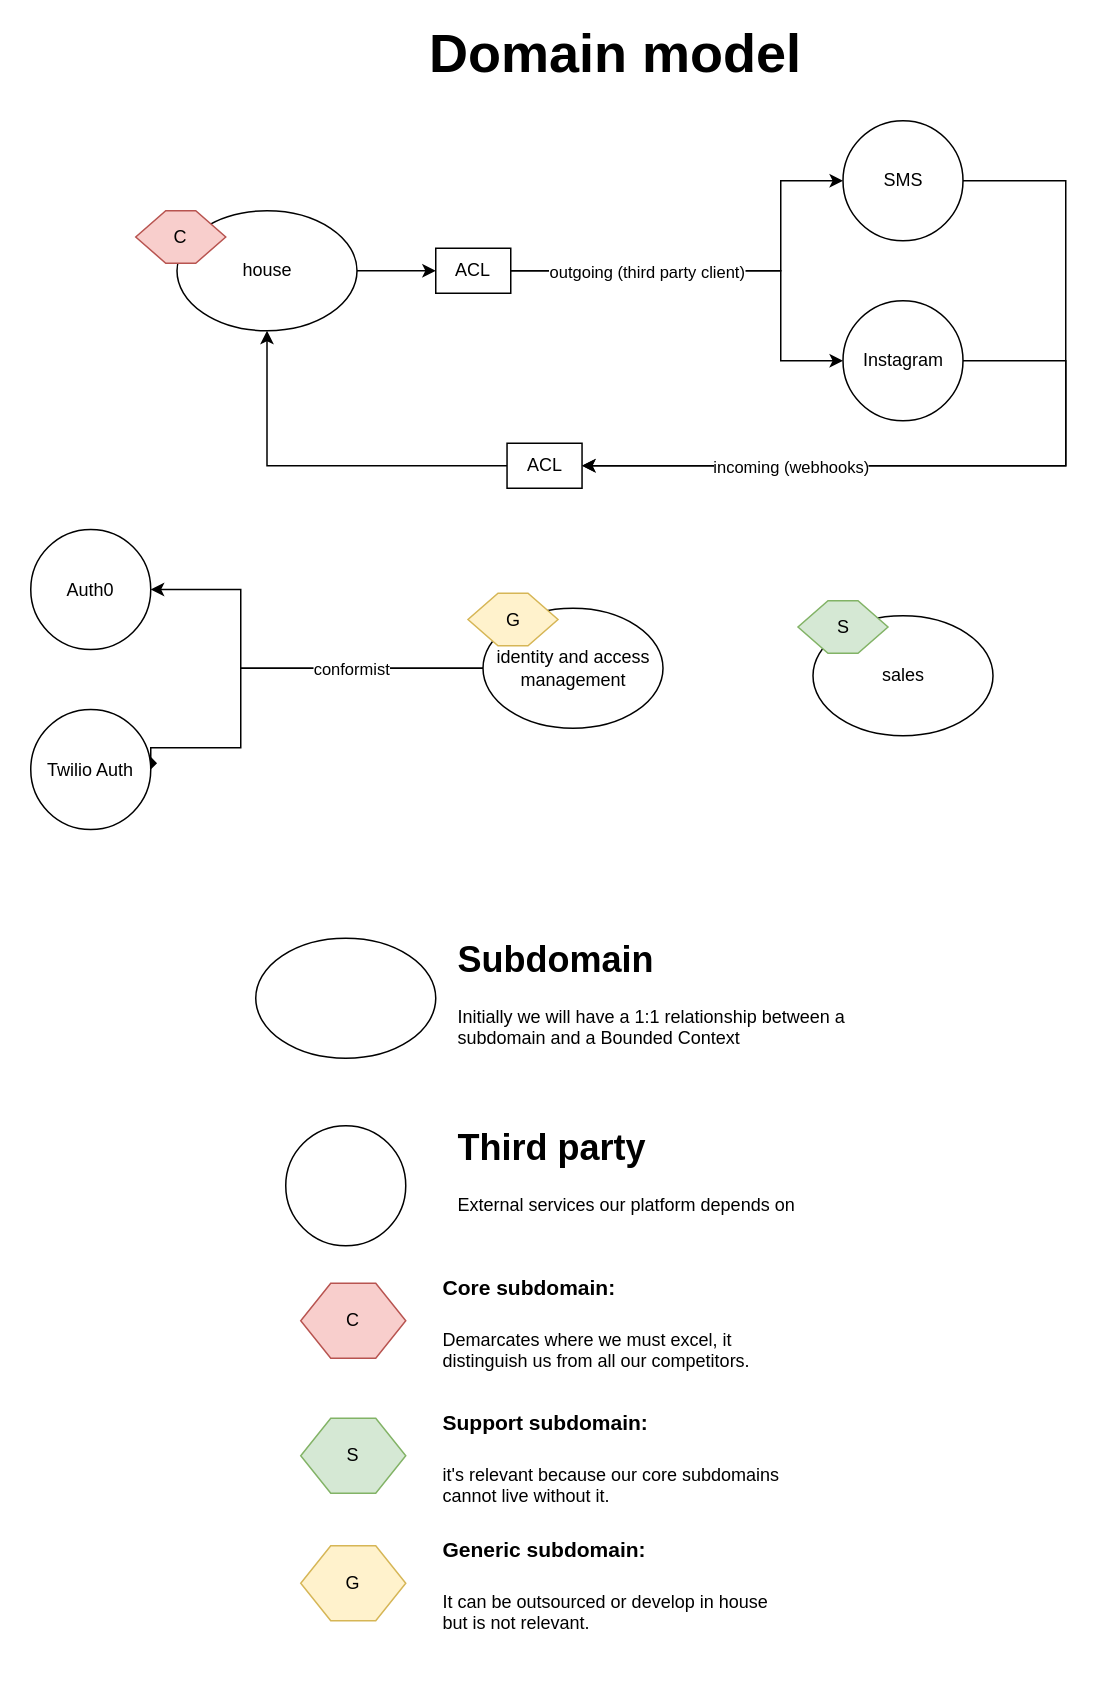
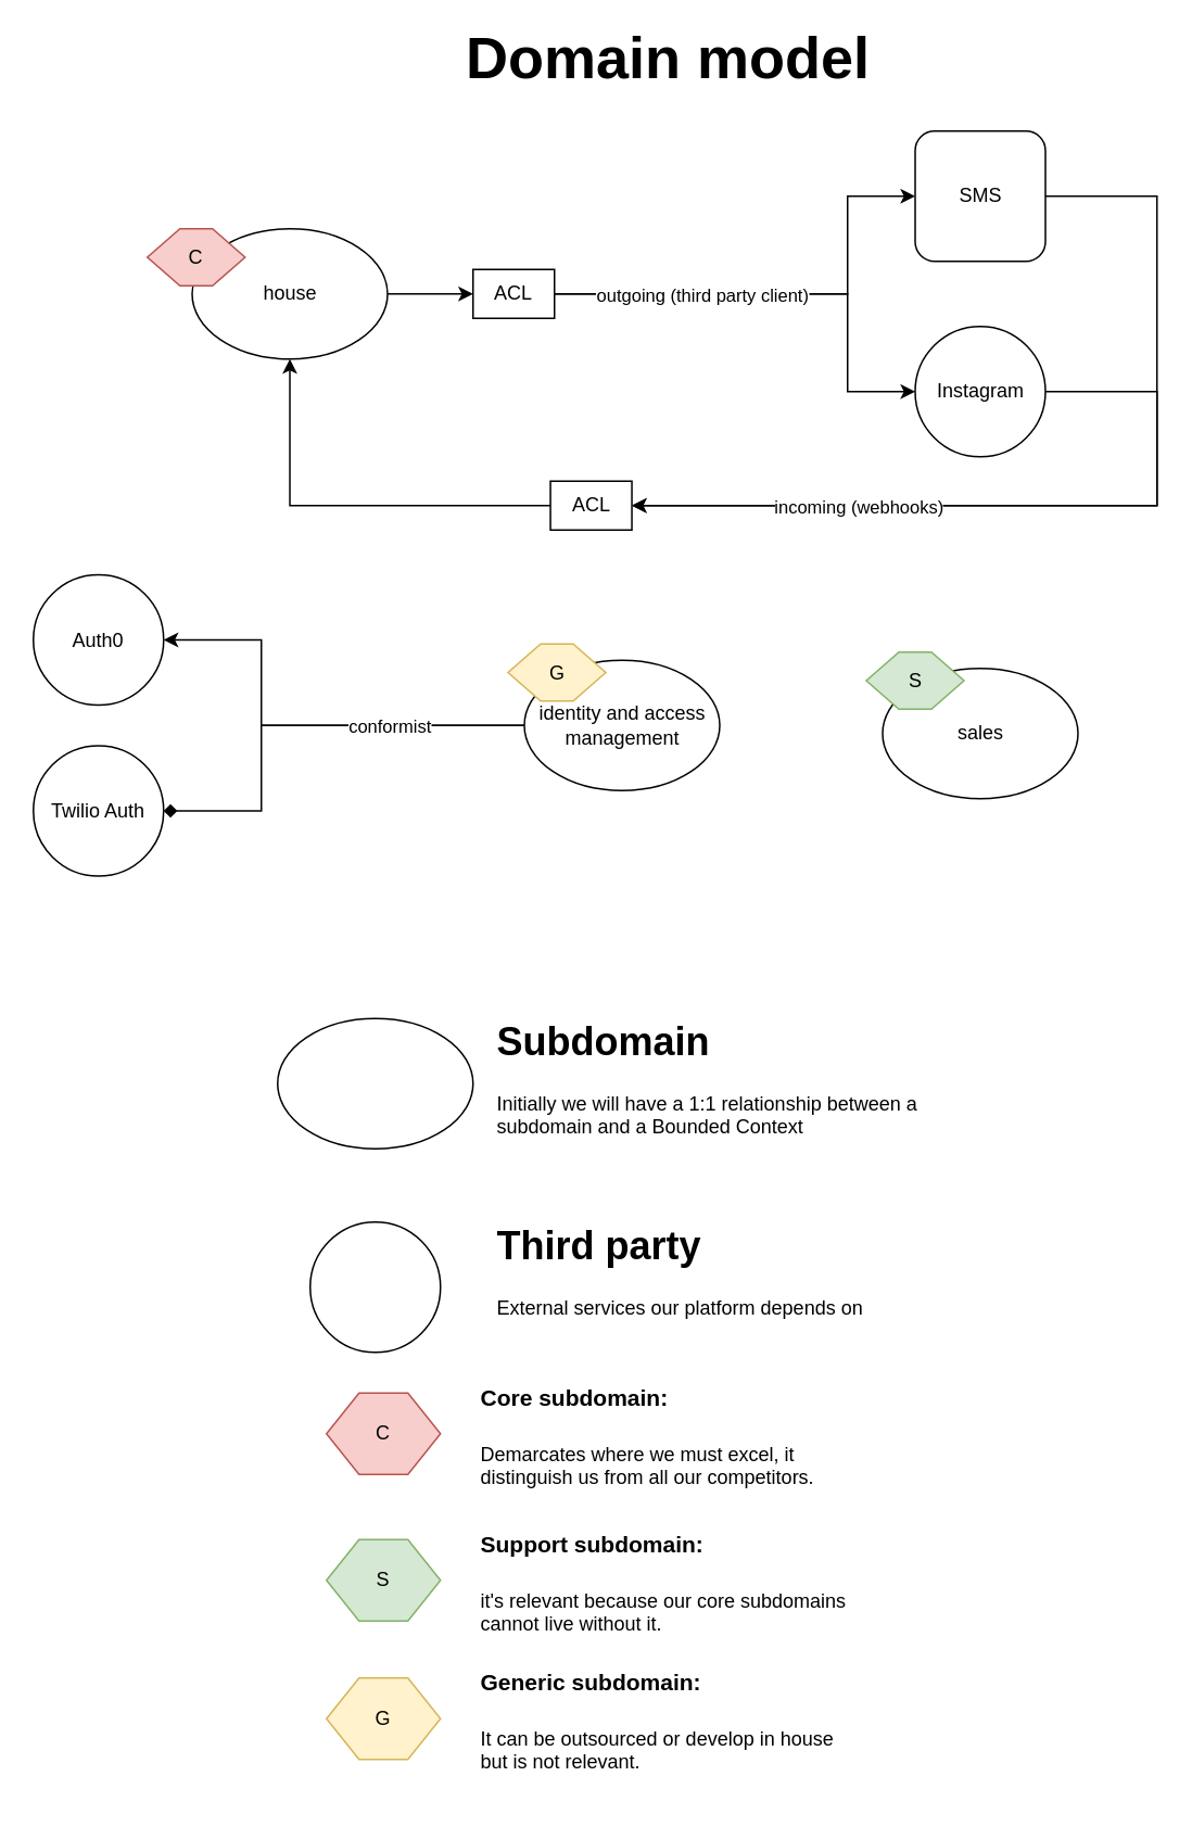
  <mxCell id="0" />
  <mxCell id="1" parent="0" />
  <mxCell id="2" value="" style="ellipse;whiteSpace=wrap;html=1;" parent="1" vertex="1"><mxGeometry x="170" y="625" width="120" height="80" as="geometry" /></mxCell>
  <mxCell id="3" value="&lt;h1&gt;Subdomain&lt;/h1&gt;&lt;p&gt;&lt;span data-lucid-type=&quot;application/vnd.lucid.text&quot; data-lucid-content=&quot;{&amp;#34;t&amp;#34;:&amp;#34;Initially we will have a 1:1 relationship between a subdomain and a Bounded Context&amp;#34;,&amp;#34;m&amp;#34;:[{&amp;#34;s&amp;#34;:0,&amp;#34;n&amp;#34;:&amp;#34;a&amp;#34;,&amp;#34;v&amp;#34;:&amp;#34;left&amp;#34;},{&amp;#34;s&amp;#34;:0,&amp;#34;n&amp;#34;:&amp;#34;c&amp;#34;,&amp;#34;v&amp;#34;:&amp;#34;000000ff&amp;#34;,&amp;#34;e&amp;#34;:83},{&amp;#34;s&amp;#34;:0,&amp;#34;n&amp;#34;:&amp;#34;f&amp;#34;,&amp;#34;v&amp;#34;:&amp;#34;Noto Sans&amp;#34;,&amp;#34;e&amp;#34;:83},{&amp;#34;s&amp;#34;:0,&amp;#34;n&amp;#34;:&amp;#34;fc&amp;#34;,&amp;#34;v&amp;#34;:&amp;#34;Regular&amp;#34;,&amp;#34;e&amp;#34;:83},{&amp;#34;s&amp;#34;:0,&amp;#34;n&amp;#34;:&amp;#34;fid&amp;#34;,&amp;#34;v&amp;#34;:123120,&amp;#34;e&amp;#34;:83}]}&quot;&gt;Initially we will have a 1:1 relationship between a subdomain and a Bounded Context&lt;/span&gt;&lt;br&gt;&lt;/p&gt;" style="text;html=1;strokeColor=none;fillColor=none;spacing=5;spacingTop=-20;whiteSpace=wrap;overflow=hidden;rounded=0;" parent="1" vertex="1"><mxGeometry x="300" y="620" width="320" height="90" as="geometry" /></mxCell>
  <mxCell id="4" value="" style="ellipse;whiteSpace=wrap;html=1;aspect=fixed;" parent="1" vertex="1"><mxGeometry x="190" y="750" width="80" height="80" as="geometry" /></mxCell>
  <mxCell id="5" value="&lt;h1&gt;&lt;span&gt;Third party&lt;/span&gt;&lt;br&gt;&lt;/h1&gt;&lt;div&gt;External services our platform depends on&lt;/div&gt;" style="text;html=1;strokeColor=none;fillColor=none;spacing=5;spacingTop=-20;whiteSpace=wrap;overflow=hidden;rounded=0;" parent="1" vertex="1"><mxGeometry x="300" y="745" width="320" height="90" as="geometry" /></mxCell>
  <mxCell id="6" value="C" style="shape=hexagon;perimeter=hexagonPerimeter2;whiteSpace=wrap;html=1;fixedSize=1;fillColor=#f8cecc;strokeColor=#b85450;" parent="1" vertex="1"><mxGeometry x="200" y="855" width="70" height="50" as="geometry" /></mxCell>
  <mxCell id="7" value="&lt;h1&gt;&lt;font style=&quot;font-size: 14px&quot;&gt;Core subdomain:&lt;/font&gt;&lt;/h1&gt;&lt;span data-lucid-type=&quot;application/vnd.lucid.text&quot; data-lucid-content=&quot;{&amp;#34;t&amp;#34;:&amp;#34;demarcates where we must excel, it distinguish us from all our competitors.&amp;#34;,&amp;#34;m&amp;#34;:[{&amp;#34;s&amp;#34;:0,&amp;#34;n&amp;#34;:&amp;#34;a&amp;#34;,&amp;#34;v&amp;#34;:&amp;#34;left&amp;#34;},{&amp;#34;s&amp;#34;:0,&amp;#34;n&amp;#34;:&amp;#34;c&amp;#34;,&amp;#34;v&amp;#34;:&amp;#34;000000ff&amp;#34;,&amp;#34;e&amp;#34;:75},{&amp;#34;s&amp;#34;:0,&amp;#34;n&amp;#34;:&amp;#34;f&amp;#34;,&amp;#34;v&amp;#34;:&amp;#34;Noto Sans&amp;#34;,&amp;#34;e&amp;#34;:75},{&amp;#34;s&amp;#34;:0,&amp;#34;n&amp;#34;:&amp;#34;fc&amp;#34;,&amp;#34;v&amp;#34;:&amp;#34;Regular&amp;#34;,&amp;#34;e&amp;#34;:75},{&amp;#34;s&amp;#34;:0,&amp;#34;n&amp;#34;:&amp;#34;fid&amp;#34;,&amp;#34;v&amp;#34;:123120,&amp;#34;e&amp;#34;:75}]}&quot;&gt;Demarcates where we must excel, it distinguish us from all our competitors.&lt;/span&gt;" style="text;html=1;strokeColor=none;fillColor=none;spacing=5;spacingTop=-20;whiteSpace=wrap;overflow=hidden;rounded=0;" parent="1" vertex="1"><mxGeometry x="290" y="835" width="240" height="90" as="geometry" /></mxCell>
  <mxCell id="8" value="S" style="shape=hexagon;perimeter=hexagonPerimeter2;whiteSpace=wrap;html=1;fixedSize=1;fillColor=#d5e8d4;strokeColor=#82b366;" parent="1" vertex="1"><mxGeometry x="200" y="945" width="70" height="50" as="geometry" /></mxCell>
  <mxCell id="9" value="&lt;h1&gt;&lt;font style=&quot;font-size: 14px&quot;&gt;Support subdomain:&lt;/font&gt;&lt;/h1&gt;&lt;span data-lucid-type=&quot;application/vnd.lucid.text&quot; data-lucid-content=&quot;{&amp;#34;t&amp;#34;:&amp;#34;t's relevant because our core subdomains cannot live without it.&amp;#34;,&amp;#34;m&amp;#34;:[{&amp;#34;s&amp;#34;:0,&amp;#34;n&amp;#34;:&amp;#34;a&amp;#34;,&amp;#34;v&amp;#34;:&amp;#34;left&amp;#34;},{&amp;#34;s&amp;#34;:0,&amp;#34;n&amp;#34;:&amp;#34;c&amp;#34;,&amp;#34;v&amp;#34;:&amp;#34;000000ff&amp;#34;,&amp;#34;e&amp;#34;:64},{&amp;#34;s&amp;#34;:0,&amp;#34;n&amp;#34;:&amp;#34;f&amp;#34;,&amp;#34;v&amp;#34;:&amp;#34;Noto Sans&amp;#34;,&amp;#34;e&amp;#34;:64},{&amp;#34;s&amp;#34;:0,&amp;#34;n&amp;#34;:&amp;#34;fc&amp;#34;,&amp;#34;v&amp;#34;:&amp;#34;Regular&amp;#34;,&amp;#34;e&amp;#34;:64},{&amp;#34;s&amp;#34;:0,&amp;#34;n&amp;#34;:&amp;#34;fid&amp;#34;,&amp;#34;v&amp;#34;:123120,&amp;#34;e&amp;#34;:64}]}&quot;&gt;it's relevant because our core subdomains cannot live without it.&lt;/span&gt;" style="text;html=1;strokeColor=none;fillColor=none;spacing=5;spacingTop=-20;whiteSpace=wrap;overflow=hidden;rounded=0;" parent="1" vertex="1"><mxGeometry x="290" y="925" width="240" height="90" as="geometry" /></mxCell>
  <mxCell id="10" value="G" style="shape=hexagon;perimeter=hexagonPerimeter2;whiteSpace=wrap;html=1;fixedSize=1;fillColor=#fff2cc;strokeColor=#d6b656;" parent="1" vertex="1"><mxGeometry x="200" y="1030" width="70" height="50" as="geometry" /></mxCell>
  <mxCell id="11" value="&lt;h1&gt;&lt;font style=&quot;font-size: 14px&quot;&gt;Generic subdomain:&lt;/font&gt;&lt;/h1&gt;&lt;span data-lucid-type=&quot;application/vnd.lucid.text&quot; data-lucid-content=&quot;{&amp;#34;t&amp;#34;:&amp;#34;It can be outsourced or develop in house but is not relevant.&amp;#34;,&amp;#34;m&amp;#34;:[{&amp;#34;s&amp;#34;:0,&amp;#34;n&amp;#34;:&amp;#34;a&amp;#34;,&amp;#34;v&amp;#34;:&amp;#34;left&amp;#34;},{&amp;#34;s&amp;#34;:0,&amp;#34;n&amp;#34;:&amp;#34;c&amp;#34;,&amp;#34;v&amp;#34;:&amp;#34;000000ff&amp;#34;,&amp;#34;e&amp;#34;:61},{&amp;#34;s&amp;#34;:0,&amp;#34;n&amp;#34;:&amp;#34;f&amp;#34;,&amp;#34;v&amp;#34;:&amp;#34;Noto Sans&amp;#34;,&amp;#34;e&amp;#34;:61},{&amp;#34;s&amp;#34;:0,&amp;#34;n&amp;#34;:&amp;#34;fc&amp;#34;,&amp;#34;v&amp;#34;:&amp;#34;Regular&amp;#34;,&amp;#34;e&amp;#34;:61},{&amp;#34;s&amp;#34;:0,&amp;#34;n&amp;#34;:&amp;#34;fid&amp;#34;,&amp;#34;v&amp;#34;:123120,&amp;#34;e&amp;#34;:61}]}&quot;&gt;It can be outsourced or develop in house but is not relevant.&lt;/span&gt;" style="text;html=1;strokeColor=none;fillColor=none;spacing=5;spacingTop=-20;whiteSpace=wrap;overflow=hidden;rounded=0;" parent="1" vertex="1"><mxGeometry x="290" y="1010" width="240" height="90" as="geometry" /></mxCell>
  <mxCell id="12" style="edgeStyle=orthogonalEdgeStyle;rounded=0;orthogonalLoop=1;jettySize=auto;html=1;" parent="1" source="13" target="19" edge="1"><mxGeometry relative="1" as="geometry" /></mxCell>
  <mxCell id="13" value="house" style="ellipse;whiteSpace=wrap;html=1;" parent="1" vertex="1"><mxGeometry x="117.5" y="140" width="120" height="80" as="geometry" /></mxCell>
  <mxCell id="14" value="&lt;font style=&quot;font-size: 36px&quot;&gt;&lt;b&gt;Domain model&lt;/b&gt;&lt;/font&gt;" style="text;html=1;strokeColor=none;fillColor=none;align=center;verticalAlign=middle;whiteSpace=wrap;rounded=0;" parent="1" vertex="1"><mxGeometry x="255" y="20" width="310" height="30" as="geometry" /></mxCell>
  <mxCell id="15" value="C" style="shape=hexagon;perimeter=hexagonPerimeter2;whiteSpace=wrap;html=1;fixedSize=1;fillColor=#f8cecc;strokeColor=#b85450;" parent="1" vertex="1"><mxGeometry x="90" y="140" width="60" height="35" as="geometry" /></mxCell>
  <mxCell id="16" style="edgeStyle=orthogonalEdgeStyle;rounded=0;orthogonalLoop=1;jettySize=auto;html=1;entryX=0;entryY=0.5;entryDx=0;entryDy=0;" parent="1" source="19" target="21" edge="1"><mxGeometry relative="1" as="geometry"><Array as="points"><mxPoint x="520" y="180" /><mxPoint x="520" y="120" /></Array></mxGeometry></mxCell>
  <mxCell id="17" style="edgeStyle=orthogonalEdgeStyle;rounded=0;orthogonalLoop=1;jettySize=auto;html=1;entryX=0;entryY=0.5;entryDx=0;entryDy=0;" parent="1" source="19" target="24" edge="1"><mxGeometry relative="1" as="geometry"><Array as="points"><mxPoint x="520" y="180" /><mxPoint x="520" y="240" /></Array></mxGeometry></mxCell>
  <mxCell id="18" value="outgoing (third party client)" style="edgeLabel;html=1;align=center;verticalAlign=middle;resizable=0;points=[];" parent="17" vertex="1" connectable="0"><mxGeometry x="-0.702" y="1" relative="1" as="geometry"><mxPoint x="48" y="1" as="offset" /></mxGeometry></mxCell>
  <mxCell id="19" value="ACL" style="rounded=0;whiteSpace=wrap;html=1;" parent="1" vertex="1"><mxGeometry x="290" y="165" width="50" height="30" as="geometry" /></mxCell>
  <mxCell id="20" style="edgeStyle=orthogonalEdgeStyle;rounded=0;orthogonalLoop=1;jettySize=auto;html=1;entryX=1;entryY=0.5;entryDx=0;entryDy=0;" parent="1" source="21" target="27" edge="1"><mxGeometry relative="1" as="geometry"><Array as="points"><mxPoint x="710" y="120" /><mxPoint x="710" y="310" /></Array></mxGeometry></mxCell>
- <mxCell id="21" value="SMS" style="ellipse;whiteSpace=wrap;html=1;aspect=fixed;" parent="1" vertex="1"><mxGeometry x="561.5" y="80" width="80" height="80" as="geometry" /></mxCell>
+ <mxCell id="21" value="SMS" style="whiteSpace=wrap;html=1;aspect=fixed;rounded=1;" parent="1" vertex="1"><mxGeometry x="561.5" y="80" width="80" height="80" as="geometry" /></mxCell>
  <mxCell id="22" style="edgeStyle=orthogonalEdgeStyle;rounded=0;orthogonalLoop=1;jettySize=auto;html=1;entryX=1;entryY=0.5;entryDx=0;entryDy=0;" parent="1" source="24" target="27" edge="1"><mxGeometry relative="1" as="geometry"><Array as="points"><mxPoint x="710" y="240" /><mxPoint x="710" y="310" /></Array></mxGeometry></mxCell>
  <mxCell id="23" value="incoming (webhooks)" style="edgeLabel;html=1;align=center;verticalAlign=middle;resizable=0;points=[];" parent="22" vertex="1" connectable="0"><mxGeometry x="0.557" y="2" relative="1" as="geometry"><mxPoint x="37" y="-2" as="offset" /></mxGeometry></mxCell>
  <mxCell id="24" value="Instagram" style="ellipse;whiteSpace=wrap;html=1;aspect=fixed;" parent="1" vertex="1"><mxGeometry x="561.5" y="200" width="80" height="80" as="geometry" /></mxCell>
  <mxCell id="25" value="sales" style="ellipse;whiteSpace=wrap;html=1;" parent="1" vertex="1"><mxGeometry x="541.5" y="410" width="120" height="80" as="geometry" /></mxCell>
  <mxCell id="26" style="edgeStyle=orthogonalEdgeStyle;rounded=0;orthogonalLoop=1;jettySize=auto;html=1;entryX=0.5;entryY=1;entryDx=0;entryDy=0;" parent="1" source="27" target="13" edge="1"><mxGeometry relative="1" as="geometry" /></mxCell>
  <mxCell id="27" value="ACL" style="rounded=0;whiteSpace=wrap;html=1;" parent="1" vertex="1"><mxGeometry x="337.53" y="295" width="50" height="30" as="geometry" /></mxCell>
  <mxCell id="28" value="S" style="shape=hexagon;perimeter=hexagonPerimeter2;whiteSpace=wrap;html=1;fixedSize=1;fillColor=#d5e8d4;strokeColor=#82b366;" parent="1" vertex="1"><mxGeometry x="531.5" y="400" width="60" height="35" as="geometry" /></mxCell>
  <mxCell id="29" style="edgeStyle=orthogonalEdgeStyle;rounded=0;orthogonalLoop=1;jettySize=auto;html=1;entryX=1;entryY=0.5;entryDx=0;entryDy=0;" parent="1" source="32" target="34" edge="1"><mxGeometry relative="1" as="geometry"><Array as="points"><mxPoint x="160" y="445" /><mxPoint x="160" y="393" /></Array></mxGeometry></mxCell>
  <mxCell id="30" style="edgeStyle=orthogonalEdgeStyle;rounded=0;orthogonalLoop=1;jettySize=auto;html=1;entryX=1;entryY=0.5;entryDx=0;entryDy=0;endArrow=diamond;" parent="1" source="32" target="35" edge="1"><mxGeometry relative="1" as="geometry"><Array as="points"><mxPoint x="160" y="445" /><mxPoint x="160" y="498" /></Array></mxGeometry></mxCell>
  <mxCell id="31" value="conformist" style="edgeLabel;html=1;align=center;verticalAlign=middle;resizable=0;points=[];" parent="30" vertex="1" connectable="0"><mxGeometry x="-0.391" y="3" relative="1" as="geometry"><mxPoint y="-3" as="offset" /></mxGeometry></mxCell>
  <mxCell id="32" value="identity and access management" style="ellipse;whiteSpace=wrap;html=1;" parent="1" vertex="1"><mxGeometry x="321.5" y="405" width="120" height="80" as="geometry" /></mxCell>
  <mxCell id="33" value="G" style="shape=hexagon;perimeter=hexagonPerimeter2;whiteSpace=wrap;html=1;fixedSize=1;fillColor=#fff2cc;strokeColor=#d6b656;" parent="1" vertex="1"><mxGeometry x="311.5" y="395" width="60" height="35" as="geometry" /></mxCell>
  <mxCell id="34" value="Auth0" style="ellipse;whiteSpace=wrap;html=1;aspect=fixed;" parent="1" vertex="1"><mxGeometry x="20" y="352.5" width="80" height="80" as="geometry" /></mxCell>
- <mxCell id="35" value="Twilio Auth" style="ellipse;whiteSpace=wrap;html=1;aspect=fixed;" parent="1" vertex="1"><mxGeometry x="20" y="472.5" width="80" height="80" as="geometry" /></mxCell>
+ <mxCell id="35" value="Twilio Auth" style="ellipse;whiteSpace=wrap;html=1;aspect=fixed;" parent="1" vertex="1"><mxGeometry x="20" y="457.5" width="80" height="80" as="geometry" /></mxCell>
